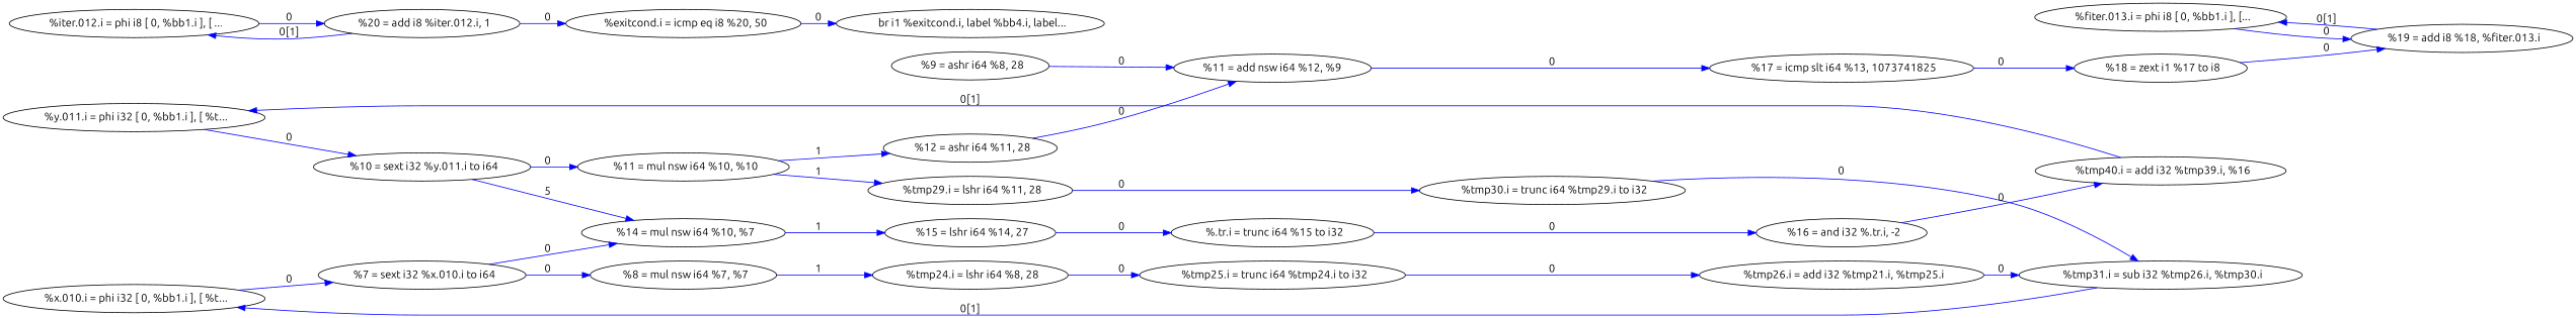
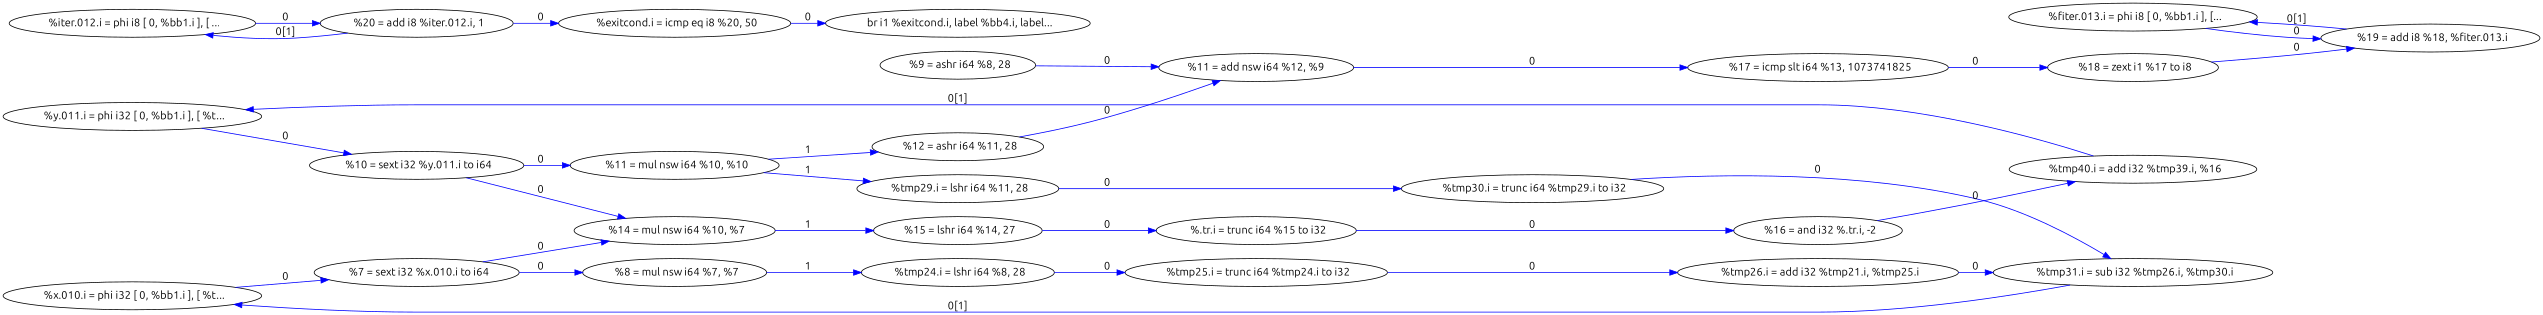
  digraph {
    fontname=Ubuntu
    rankdir=LR
    node [fontname=Ubuntu]
    edge [color=blue fontname=Ubuntu]
    n1 [label="  %19 = add i8 %18, %fiter.013.i"]
    n2 [label="  %fiter.013.i = phi i8 [ 0, %bb1.i ], [..."]
    n3 [label="  %20 = add i8 %iter.012.i, 1"]
    n4 [label="  %exitcond.i = icmp eq i8 %20, 50"]
    n5 [label="  br i1 %exitcond.i, label %bb4.i, label..."]
    n6 [label="  %iter.012.i = phi i8 [ 0, %bb1.i ], [ ..."]
    n7 [label="  %10 = sext i32 %y.011.i to i64"]
    n8 [label="  %14 = mul nsw i64 %10, %7"]
    n9 [label="  %11 = mul nsw i64 %10, %10"]
    n10 [label="  %15 = lshr i64 %14, 27"]
    n11 [label="  %12 = ashr i64 %11, 28"]
    n12 [label="  %tmp29.i = lshr i64 %11, 28"]
    n13 [label="  %y.011.i = phi i32 [ 0, %bb1.i ], [ %t..."]
    n14 [label="  %tmp40.i = add i32 %tmp39.i, %16"]
    n15 [label="  %7 = sext i32 %x.010.i to i64"]
    n16 [label="  %8 = mul nsw i64 %7, %7"]
    n17 [label="  %tmp24.i = lshr i64 %8, 28"]
    n18 [label="  %x.010.i = phi i32 [ 0, %bb1.i ], [ %t..."]
    n19 [label="  %tmp31.i = sub i32 %tmp26.i, %tmp30.i"]
    n20 [label="  %9 = ashr i64 %8, 28"]
    n21 [label="%11 = add nsw i64 %12, %9"]
    n22 [label="  %tmp25.i = trunc i64 %tmp24.i to i32"]
    n23 [label="  %.tr.i = trunc i64 %15 to i32"]
    n24 [label="  %17 = icmp slt i64 %13, 1073741825"]
    n25 [label="  %tmp26.i = add i32 %tmp21.i, %tmp25.i"]
    n26 [label="  %18 = zext i1 %17 to i8"]
    n27 [label="  %tmp30.i = trunc i64 %tmp29.i to i32"]
    n28 [label="  %16 = and i32 %.tr.i, -2"]
    n2 -> n1 [label=0]
    n2 -> n1 [dir=back label="0[1]"]
    n3 -> n4 [label=0]
    n4 -> n5 [label=0]
    n6 -> n3 [label=0]
    n6 -> n3 [dir=back label="0[1]"]
-   n7 -> n8 [label=5]
+   n7 -> n8 [label=0]
    n7 -> n9 [label=0]
    n8 -> n10 [label=1]
    n9 -> n11 [label=1]
    n9 -> n12 [label=1]
    n10 -> n23 [label=0]
    n11 -> n21 [label=0]
    n12 -> n27 [label=0]
    n13 -> n7 [label=0]
    n13 -> n14 [dir=back label="0[1]"]
    n15 -> n8 [label=0]
    n15 -> n16 [label=0]
    n16 -> n17 [label=1]
    n17 -> n22 [label=0]
    n18 -> n15 [label=0]
    n18 -> n19 [dir=back label="0[1]"]
    n20 -> n21 [label=0]
    n21 -> n24 [label=0]
    n22 -> n25 [label=0]
    n23 -> n28 [label=0]
    n24 -> n26 [label=0]
    n25 -> n19 [label=0]
    n26 -> n1 [label=0]
    n27 -> n19 [label=0]
    n28 -> n14 [label=0]
  }
